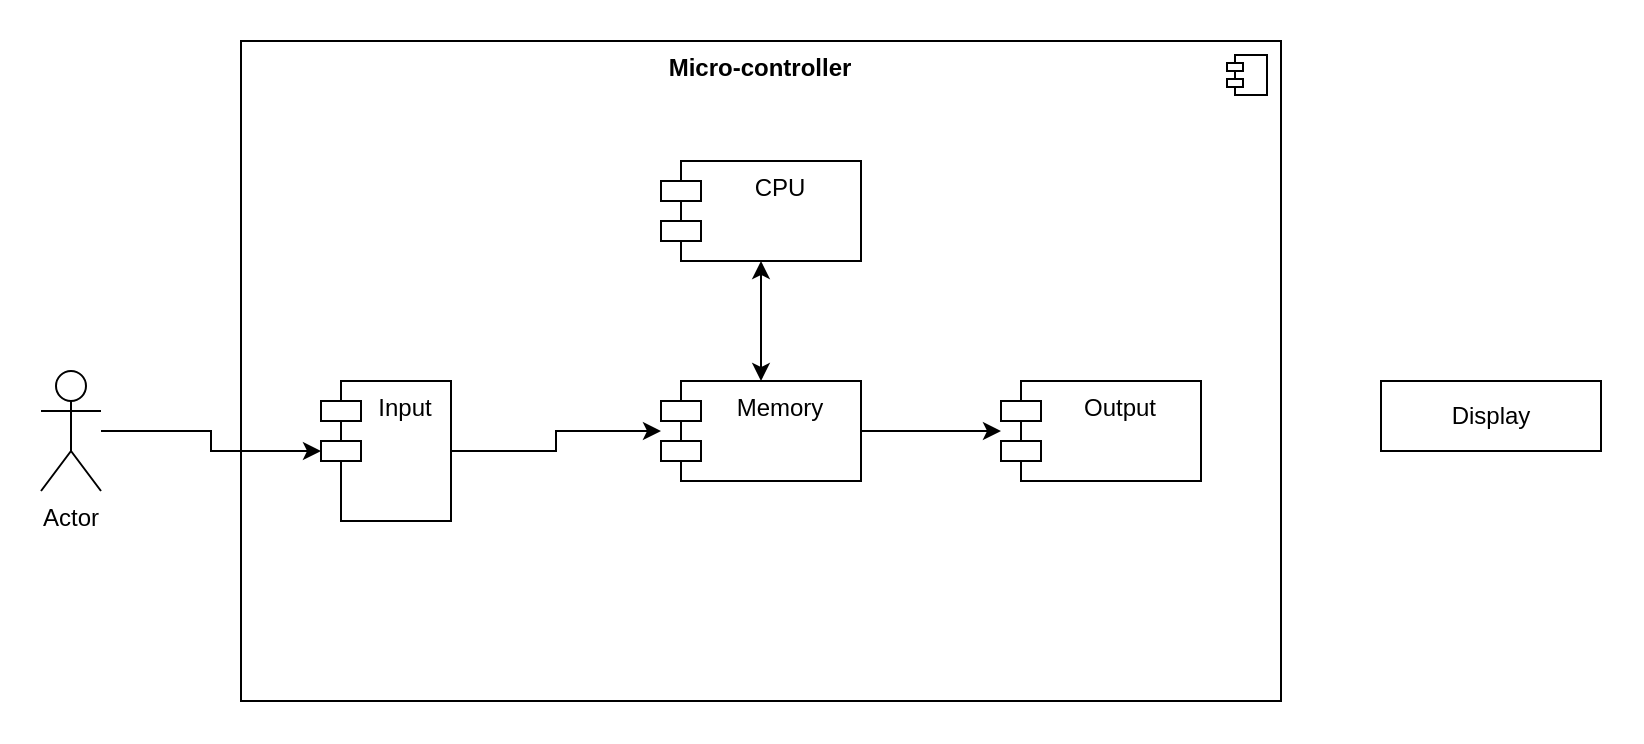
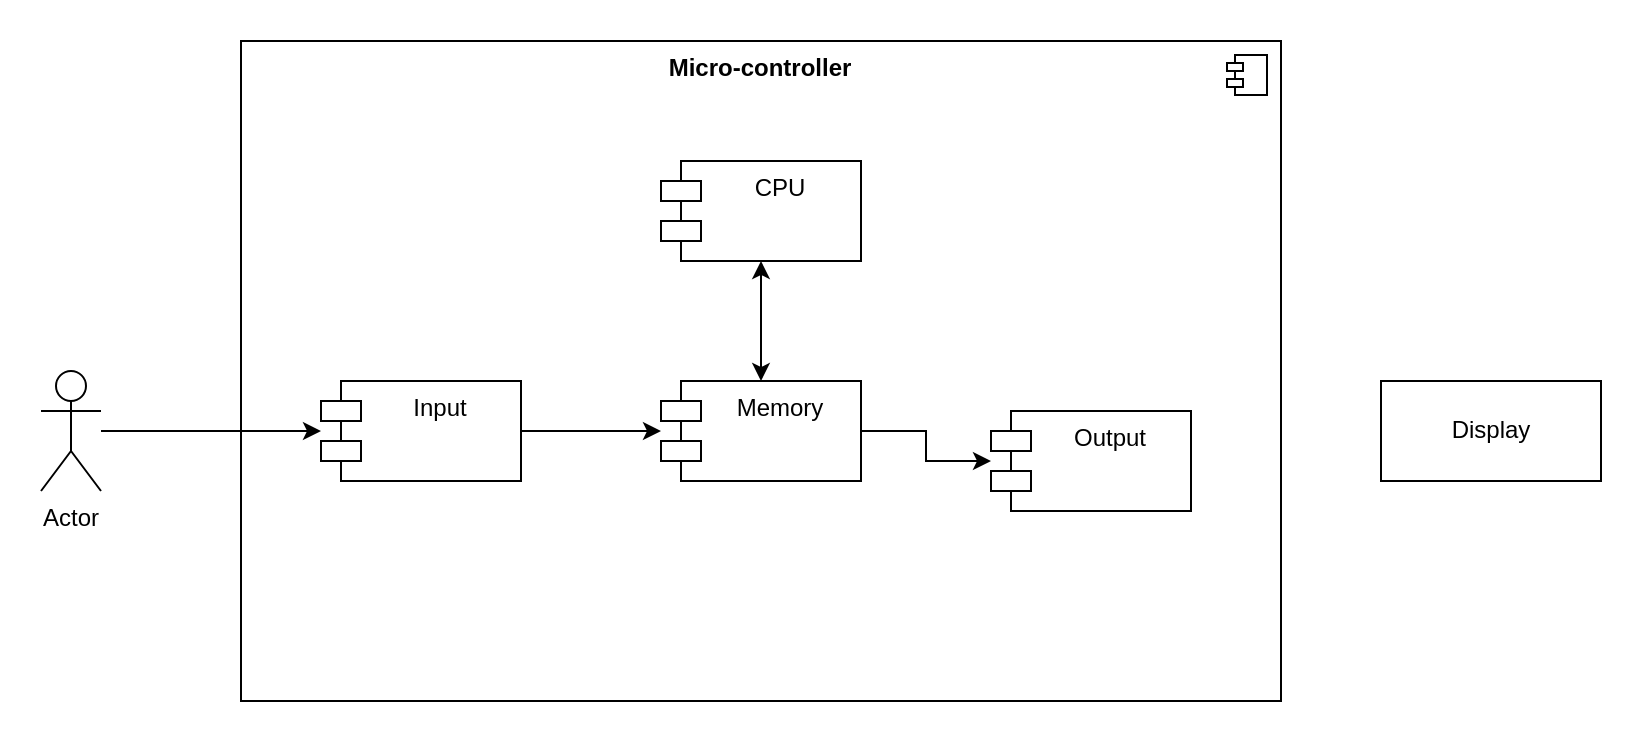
  <mxCell id="0" />
  <mxCell id="1" parent="0" />
  <mxCell id="2" value="" style="html=1;dropTarget=0;align=right;" vertex="1" parent="1"><mxGeometry x="120" y="20" width="520" height="330" as="geometry" /></mxCell>
  <mxCell id="3" value="" style="shape=module;jettyWidth=8;jettyHeight=4;" vertex="1" parent="2"><mxGeometry x="1" width="20" height="20" relative="1" as="geometry"><mxPoint x="-27" y="7" as="offset" /></mxGeometry></mxCell>
  <mxCell id="4" value="Micro-controller" style="text;align=center;fontStyle=1;verticalAlign=middle;spacingLeft=3;spacingRight=3;strokeColor=none;rotatable=0;points=[[0,0.5],[1,0.5]];portConstraint=eastwest;" vertex="1" parent="1"><mxGeometry x="320" y="20" width="120" height="26" as="geometry" /></mxCell>
  <mxCell id="5" value="CPU" style="shape=module;align=left;spacingLeft=20;align=center;verticalAlign=top;" vertex="1" parent="1"><mxGeometry x="330" y="80" width="100" height="50" as="geometry" /></mxCell>
  <mxCell id="6" value="" style="edgeStyle=orthogonalEdgeStyle;rounded=0;orthogonalLoop=1;jettySize=auto;html=1;startArrow=classic;startFill=1;" edge="1" parent="1" source="8" target="5"><mxGeometry relative="1" as="geometry" /></mxCell>
  <mxCell id="7" value="" style="edgeStyle=orthogonalEdgeStyle;rounded=0;orthogonalLoop=1;jettySize=auto;html=1;startArrow=none;startFill=0;" edge="1" parent="1" source="8" target="9"><mxGeometry relative="1" as="geometry" /></mxCell>
  <mxCell id="8" value="Memory" style="shape=module;align=left;spacingLeft=20;align=center;verticalAlign=top;" vertex="1" parent="1"><mxGeometry x="330" y="190" width="100" height="50" as="geometry" /></mxCell>
- <mxCell id="9" value="Output" style="shape=module;align=left;spacingLeft=20;align=center;verticalAlign=top;" vertex="1" parent="1"><mxGeometry x="500" y="190" width="100" height="50" as="geometry" /></mxCell>
+ <mxCell id="9" value="Output" style="shape=module;align=left;spacingLeft=20;align=center;verticalAlign=top;" vertex="1" parent="1"><mxGeometry x="495" y="205" width="100" height="50" as="geometry" /></mxCell>
  <mxCell id="10" value="" style="edgeStyle=orthogonalEdgeStyle;rounded=0;orthogonalLoop=1;jettySize=auto;html=1;startArrow=none;startFill=0;" edge="1" parent="1" source="11" target="8"><mxGeometry relative="1" as="geometry" /></mxCell>
- <mxCell id="11" value="Input" style="shape=module;align=left;spacingLeft=20;align=center;verticalAlign=top;" vertex="1" parent="1"><mxGeometry x="160" y="190" width="65" height="70" as="geometry" /></mxCell>
+ <mxCell id="11" value="Input" style="shape=module;align=left;spacingLeft=20;align=center;verticalAlign=top;" vertex="1" parent="1"><mxGeometry x="160" y="190" width="100" height="50" as="geometry" /></mxCell>
  <mxCell id="12" value="" style="edgeStyle=orthogonalEdgeStyle;rounded=0;orthogonalLoop=1;jettySize=auto;html=1;startArrow=none;startFill=0;" edge="1" parent="1" source="13" target="11"><mxGeometry relative="1" as="geometry" /></mxCell>
  <mxCell id="13" value="Actor" style="shape=umlActor;verticalLabelPosition=bottom;verticalAlign=top;html=1;" vertex="1" parent="1"><mxGeometry x="20" y="185" width="30" height="60" as="geometry" /></mxCell>
- <mxCell id="14" value="Display" style="html=1;" vertex="1" parent="1"><mxGeometry x="690" y="190" width="110" height="35" as="geometry" /></mxCell>
+ <mxCell id="14" value="Display" style="html=1;" vertex="1" parent="1"><mxGeometry x="690" y="190" width="110" height="50" as="geometry" /></mxCell>
